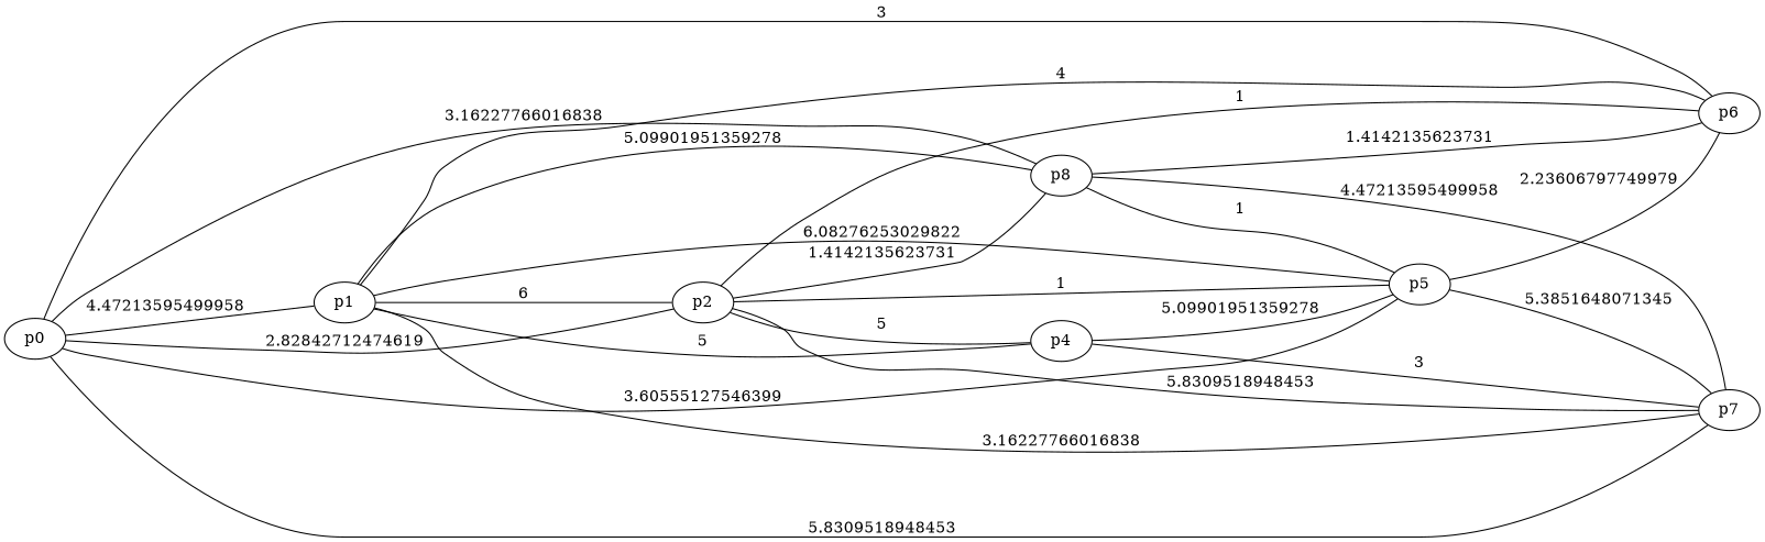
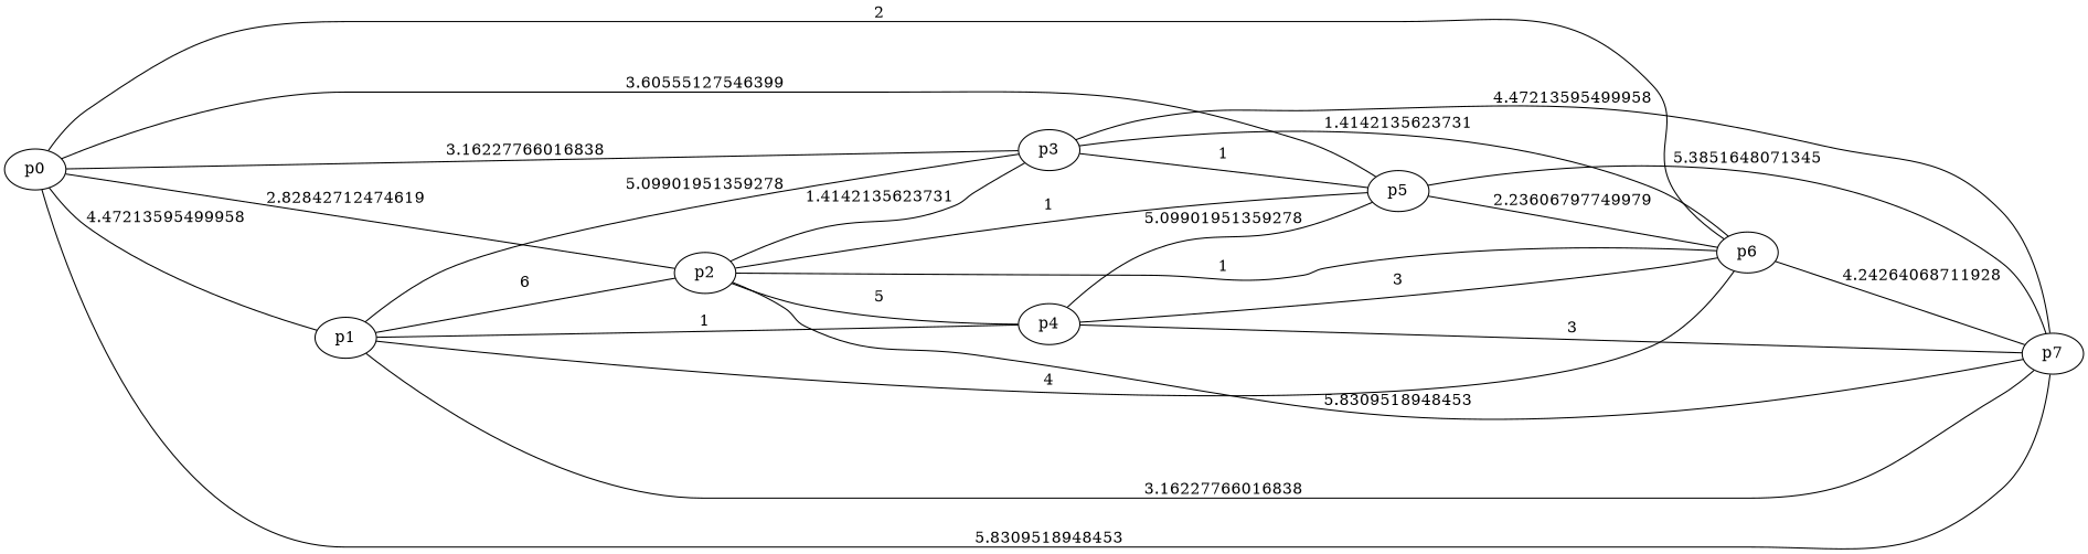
  graph {
    rankdir=LR
    p0
    p1
    p2
-   p3 [label=p8]
+   p3
    p5
    p6
    p7
    p4
    p0 -- p1 [label=4.47213595499958]
    p0 -- p2 [label=2.82842712474619]
    p0 -- p3 [label=3.16227766016838]
    p0 -- p5 [label=3.60555127546399]
-   p0 -- p6 [label=3]
+   p0 -- p6 [label=2]
    p0 -- p7 [label=5.8309518948453]
    p1 -- p2 [label=6]
    p1 -- p3 [label=5.09901951359278]
-   p1 -- p5 [label=6.08276253029822]
    p1 -- p6 [label=4]
    p1 -- p7 [label=3.16227766016838]
-   p1 -- p4 [label=5]
+   p1 -- p4 [label=1]
    p2 -- p3 [label=1.4142135623731]
    p2 -- p5 [label=1]
    p2 -- p6 [label=1]
    p2 -- p7 [label=5.8309518948453]
    p2 -- p4 [label=5]
    p3 -- p5 [label=1]
    p3 -- p6 [label=1.4142135623731]
    p3 -- p7 [label=4.47213595499958]
    p5 -- p6 [label=2.23606797749979]
    p5 -- p7 [label=5.3851648071345]
+   p6 -- p7 [label=4.24264068711928]
    p4 -- p5 [label=5.09901951359278]
+   p4 -- p6 [label=3]
    p4 -- p7 [label=3]
  }
